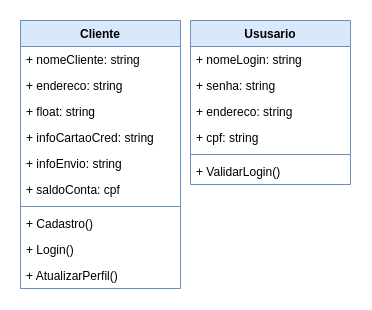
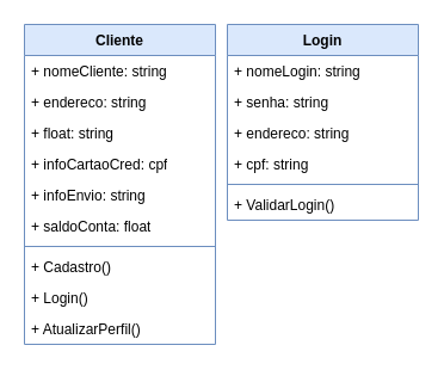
  <mxCell id="0" />
  <mxCell id="1" parent="0" />
  <mxCell id="2" value="Cliente" style="swimlane;fontStyle=1;align=center;verticalAlign=top;childLayout=stackLayout;horizontal=1;startSize=26;horizontalStack=0;resizeParent=1;resizeParentMax=0;resizeLast=0;collapsible=1;marginBottom=0;whiteSpace=wrap;html=1;fillColor=#dae8fc;strokeColor=#6c8ebf;" vertex="1" parent="1"><mxGeometry x="20" y="20" width="160" height="268" as="geometry" /></mxCell>
  <mxCell id="3" value="+ nomeCliente: string" style="text;strokeColor=none;fillColor=none;align=left;verticalAlign=top;spacingLeft=4;spacingRight=4;overflow=hidden;rotatable=0;points=[[0,0.5],[1,0.5]];portConstraint=eastwest;whiteSpace=wrap;html=1;" vertex="1" parent="2"><mxGeometry y="26" width="160" height="26" as="geometry" /></mxCell>
  <mxCell id="4" value="+ endereco: string" style="text;strokeColor=none;fillColor=none;align=left;verticalAlign=top;spacingLeft=4;spacingRight=4;overflow=hidden;rotatable=0;points=[[0,0.5],[1,0.5]];portConstraint=eastwest;whiteSpace=wrap;html=1;" vertex="1" parent="2"><mxGeometry y="52" width="160" height="26" as="geometry" /></mxCell>
  <mxCell id="5" value="+ float: string" style="text;strokeColor=none;fillColor=none;align=left;verticalAlign=top;spacingLeft=4;spacingRight=4;overflow=hidden;rotatable=0;points=[[0,0.5],[1,0.5]];portConstraint=eastwest;whiteSpace=wrap;html=1;" vertex="1" parent="2"><mxGeometry y="78" width="160" height="26" as="geometry" /></mxCell>
- <mxCell id="6" value="+ infoCartaoCred: string" style="text;strokeColor=none;fillColor=none;align=left;verticalAlign=top;spacingLeft=4;spacingRight=4;overflow=hidden;rotatable=0;points=[[0,0.5],[1,0.5]];portConstraint=eastwest;whiteSpace=wrap;html=1;" vertex="1" parent="2"><mxGeometry y="104" width="160" height="26" as="geometry" /></mxCell>
+ <mxCell id="6" value="+ infoCartaoCred: cpf" style="text;strokeColor=none;fillColor=none;align=left;verticalAlign=top;spacingLeft=4;spacingRight=4;overflow=hidden;rotatable=0;points=[[0,0.5],[1,0.5]];portConstraint=eastwest;whiteSpace=wrap;html=1;" vertex="1" parent="2"><mxGeometry y="104" width="160" height="26" as="geometry" /></mxCell>
  <mxCell id="7" value="+ infoEnvio: string" style="text;strokeColor=none;fillColor=none;align=left;verticalAlign=top;spacingLeft=4;spacingRight=4;overflow=hidden;rotatable=0;points=[[0,0.5],[1,0.5]];portConstraint=eastwest;whiteSpace=wrap;html=1;" vertex="1" parent="2"><mxGeometry y="130" width="160" height="26" as="geometry" /></mxCell>
- <mxCell id="8" value="+ saldoConta: cpf" style="text;strokeColor=none;fillColor=none;align=left;verticalAlign=top;spacingLeft=4;spacingRight=4;overflow=hidden;rotatable=0;points=[[0,0.5],[1,0.5]];portConstraint=eastwest;whiteSpace=wrap;html=1;" vertex="1" parent="2"><mxGeometry y="156" width="160" height="26" as="geometry" /></mxCell>
+ <mxCell id="8" value="+ saldoConta: float" style="text;strokeColor=none;fillColor=none;align=left;verticalAlign=top;spacingLeft=4;spacingRight=4;overflow=hidden;rotatable=0;points=[[0,0.5],[1,0.5]];portConstraint=eastwest;whiteSpace=wrap;html=1;" vertex="1" parent="2"><mxGeometry y="156" width="160" height="26" as="geometry" /></mxCell>
  <mxCell id="9" value="" style="line;strokeWidth=1;fillColor=none;align=left;verticalAlign=middle;spacingTop=-1;spacingLeft=3;spacingRight=3;rotatable=0;labelPosition=right;points=[];portConstraint=eastwest;strokeColor=inherit;" vertex="1" parent="2"><mxGeometry y="182" width="160" height="8" as="geometry" /></mxCell>
  <mxCell id="10" value="+ Cadastro()" style="text;strokeColor=none;fillColor=none;align=left;verticalAlign=top;spacingLeft=4;spacingRight=4;overflow=hidden;rotatable=0;points=[[0,0.5],[1,0.5]];portConstraint=eastwest;whiteSpace=wrap;html=1;" vertex="1" parent="2"><mxGeometry y="190" width="160" height="26" as="geometry" /></mxCell>
  <mxCell id="11" value="+ Login()" style="text;strokeColor=none;fillColor=none;align=left;verticalAlign=top;spacingLeft=4;spacingRight=4;overflow=hidden;rotatable=0;points=[[0,0.5],[1,0.5]];portConstraint=eastwest;whiteSpace=wrap;html=1;" vertex="1" parent="2"><mxGeometry y="216" width="160" height="26" as="geometry" /></mxCell>
  <mxCell id="12" value="+ AtualizarPerfil()" style="text;strokeColor=none;fillColor=none;align=left;verticalAlign=top;spacingLeft=4;spacingRight=4;overflow=hidden;rotatable=0;points=[[0,0.5],[1,0.5]];portConstraint=eastwest;whiteSpace=wrap;html=1;" vertex="1" parent="2"><mxGeometry y="242" width="160" height="26" as="geometry" /></mxCell>
- <mxCell id="13" value="Ususario" style="swimlane;fontStyle=1;align=center;verticalAlign=top;childLayout=stackLayout;horizontal=1;startSize=26;horizontalStack=0;resizeParent=1;resizeParentMax=0;resizeLast=0;collapsible=1;marginBottom=0;whiteSpace=wrap;html=1;fillColor=#dae8fc;strokeColor=#6c8ebf;" vertex="1" parent="1"><mxGeometry x="190" y="20" width="160" height="164" as="geometry" /></mxCell>
+ <mxCell id="13" value="Login" style="swimlane;fontStyle=1;align=center;verticalAlign=top;childLayout=stackLayout;horizontal=1;startSize=26;horizontalStack=0;resizeParent=1;resizeParentMax=0;resizeLast=0;collapsible=1;marginBottom=0;whiteSpace=wrap;html=1;fillColor=#dae8fc;strokeColor=#6c8ebf;" vertex="1" parent="1"><mxGeometry x="190" y="20" width="160" height="164" as="geometry" /></mxCell>
  <mxCell id="14" value="+ nomeLogin: string" style="text;strokeColor=none;fillColor=none;align=left;verticalAlign=top;spacingLeft=4;spacingRight=4;overflow=hidden;rotatable=0;points=[[0,0.5],[1,0.5]];portConstraint=eastwest;whiteSpace=wrap;html=1;" vertex="1" parent="13"><mxGeometry y="26" width="160" height="26" as="geometry" /></mxCell>
  <mxCell id="15" value="+ senha: string" style="text;strokeColor=none;fillColor=none;align=left;verticalAlign=top;spacingLeft=4;spacingRight=4;overflow=hidden;rotatable=0;points=[[0,0.5],[1,0.5]];portConstraint=eastwest;whiteSpace=wrap;html=1;" vertex="1" parent="13"><mxGeometry y="52" width="160" height="26" as="geometry" /></mxCell>
  <mxCell id="16" value="+ endereco: string" style="text;strokeColor=none;fillColor=none;align=left;verticalAlign=top;spacingLeft=4;spacingRight=4;overflow=hidden;rotatable=0;points=[[0,0.5],[1,0.5]];portConstraint=eastwest;whiteSpace=wrap;html=1;" vertex="1" parent="13"><mxGeometry y="78" width="160" height="26" as="geometry" /></mxCell>
  <mxCell id="17" value="+ cpf: string" style="text;strokeColor=none;fillColor=none;align=left;verticalAlign=top;spacingLeft=4;spacingRight=4;overflow=hidden;rotatable=0;points=[[0,0.5],[1,0.5]];portConstraint=eastwest;whiteSpace=wrap;html=1;" vertex="1" parent="13"><mxGeometry y="104" width="160" height="26" as="geometry" /></mxCell>
  <mxCell id="18" value="" style="line;strokeWidth=1;fillColor=none;align=left;verticalAlign=middle;spacingTop=-1;spacingLeft=3;spacingRight=3;rotatable=0;labelPosition=right;points=[];portConstraint=eastwest;strokeColor=inherit;" vertex="1" parent="13"><mxGeometry y="130" width="160" height="8" as="geometry" /></mxCell>
  <mxCell id="19" value="+ ValidarLogin()" style="text;strokeColor=none;fillColor=none;align=left;verticalAlign=top;spacingLeft=4;spacingRight=4;overflow=hidden;rotatable=0;points=[[0,0.5],[1,0.5]];portConstraint=eastwest;whiteSpace=wrap;html=1;" vertex="1" parent="13"><mxGeometry y="138" width="160" height="26" as="geometry" /></mxCell>
